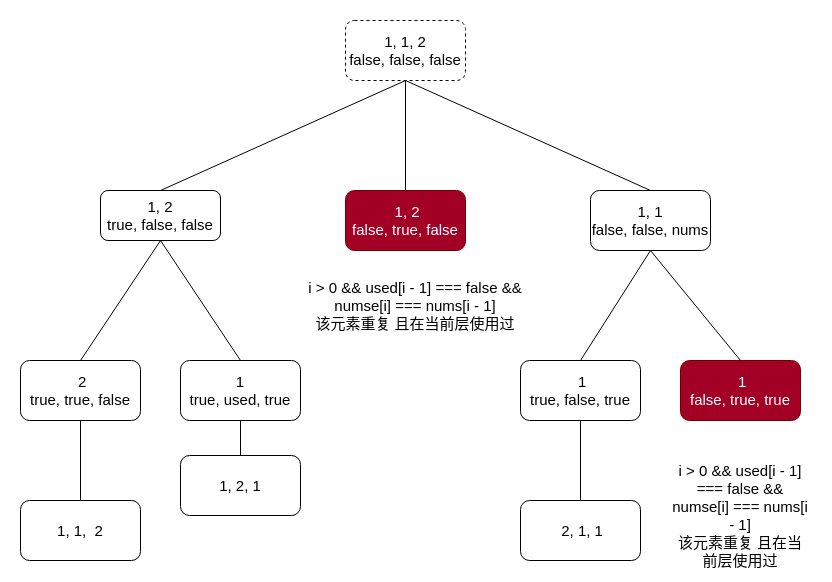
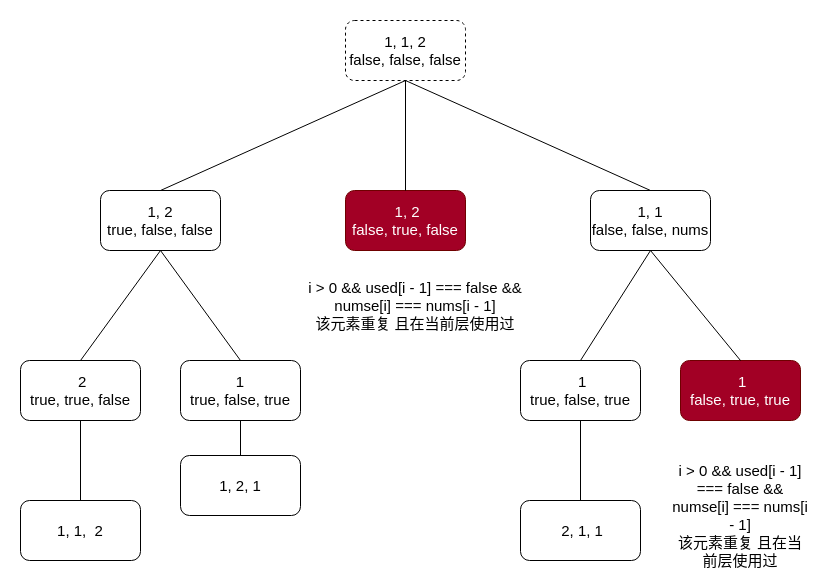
  <mxCell id="0" />
  <mxCell id="1" parent="0" />
  <mxCell id="2" value="&lt;font style=&quot;font-size: 15px;&quot;&gt;1, 1, 2&lt;br&gt;false, false, false&lt;br&gt;&lt;/font&gt;" style="rounded=1;whiteSpace=wrap;html=1;dashed=1;" vertex="1" parent="1"><mxGeometry x="345" y="20" width="120" height="60" as="geometry" /></mxCell>
- <mxCell id="3" value="&lt;font style=&quot;font-size: 15px;&quot;&gt;1, 2&lt;br&gt;true, false, false&lt;br&gt;&lt;/font&gt;" style="rounded=1;whiteSpace=wrap;html=1;" vertex="1" parent="1"><mxGeometry x="100" y="190" width="120" height="50" as="geometry" /></mxCell>
+ <mxCell id="3" value="&lt;font style=&quot;font-size: 15px;&quot;&gt;1, 2&lt;br&gt;true, false, false&lt;br&gt;&lt;/font&gt;" style="rounded=1;whiteSpace=wrap;html=1;" vertex="1" parent="1"><mxGeometry x="100" y="190" width="120" height="60" as="geometry" /></mxCell>
  <mxCell id="4" value="&lt;font style=&quot;font-size: 15px;&quot;&gt;&amp;nbsp;1, 2&lt;br&gt;false, true, false&lt;br&gt;&lt;/font&gt;" style="rounded=1;whiteSpace=wrap;html=1;fillColor=#a20025;fontColor=#ffffff;strokeColor=#6F0000;" vertex="1" parent="1"><mxGeometry x="345" y="190" width="120" height="60" as="geometry" /></mxCell>
  <mxCell id="5" value="&lt;font style=&quot;font-size: 15px;&quot;&gt;1, 1&lt;br&gt;false, false, nums&lt;br&gt;&lt;/font&gt;" style="rounded=1;whiteSpace=wrap;html=1;" vertex="1" parent="1"><mxGeometry x="590" y="190" width="120" height="60" as="geometry" /></mxCell>
  <mxCell id="6" value="&lt;font style=&quot;font-size: 15px;&quot;&gt;&amp;nbsp;2&lt;span style=&quot;color: rgba(0, 0, 0, 0); font-family: monospace; font-size: 0px; text-align: start;&quot;&gt;%3CmxGraphModel%3E%3Croot%3E%3CmxCell%20id%3D%220%22%2F%3E%3CmxCell%20id%3D%221%22%20parent%3D%220%22%2F%3E%3CmxCell%20id%3D%222%22%20value%3D%22%26lt%3Bfont%20style%3D%26quot%3Bfont-size%3A%2015px%3B%26quot%3B%26gt%3B1%2C%201%2C%202%26lt%3Bbr%26gt%3Bfalse%2C%20false%2C%20false%26lt%3Bbr%26gt%3B%26lt%3B%2Ffont%26gt%3B%22%20style%3D%22rounded%3D1%3BwhiteSpace%3Dwrap%3Bhtml%3D1%3B%22%20vertex%3D%221%22%20parent%3D%221%22%3E%3CmxGeometry%20x%3D%22365%22%20y%3D%22160%22%20width%3D%22120%22%20height%3D%2260%22%20as%3D%22geometry%22%2F%3E%3C%2FmxCell%3E%3C%2Froot%3E%3C%2FmxGraphModel%3E&lt;/span&gt;&lt;br&gt;true, true, false&lt;br&gt;&lt;/font&gt;" style="rounded=1;whiteSpace=wrap;html=1;" vertex="1" parent="1"><mxGeometry x="20" y="360" width="120" height="60" as="geometry" /></mxCell>
- <mxCell id="7" value="&lt;font style=&quot;font-size: 15px;&quot;&gt;1&lt;br&gt;true, used, true&lt;br&gt;&lt;/font&gt;" style="rounded=1;whiteSpace=wrap;html=1;" vertex="1" parent="1"><mxGeometry x="180" y="360" width="120" height="60" as="geometry" /></mxCell>
+ <mxCell id="7" value="&lt;font style=&quot;font-size: 15px;&quot;&gt;1&lt;br&gt;true, false, true&lt;br&gt;&lt;/font&gt;" style="rounded=1;whiteSpace=wrap;html=1;" vertex="1" parent="1"><mxGeometry x="180" y="360" width="120" height="60" as="geometry" /></mxCell>
  <mxCell id="8" value="" style="endArrow=none;html=1;fontSize=15;entryX=0.5;entryY=1;entryDx=0;entryDy=0;exitX=0.5;exitY=0;exitDx=0;exitDy=0;" edge="1" parent="1" source="3" target="2"><mxGeometry width="50" height="50" relative="1" as="geometry"><mxPoint x="380" y="280" as="sourcePoint" /><mxPoint x="430" y="230" as="targetPoint" /></mxGeometry></mxCell>
  <mxCell id="9" value="" style="endArrow=none;html=1;fontSize=15;entryX=0.5;entryY=1;entryDx=0;entryDy=0;" edge="1" parent="1" source="4" target="2"><mxGeometry width="50" height="50" relative="1" as="geometry"><mxPoint x="380" y="280" as="sourcePoint" /><mxPoint x="430" y="230" as="targetPoint" /></mxGeometry></mxCell>
  <mxCell id="10" value="" style="endArrow=none;html=1;fontSize=15;entryX=0.5;entryY=1;entryDx=0;entryDy=0;exitX=0.5;exitY=0;exitDx=0;exitDy=0;" edge="1" parent="1" source="5" target="2"><mxGeometry width="50" height="50" relative="1" as="geometry"><mxPoint x="380" y="280" as="sourcePoint" /><mxPoint x="430" y="230" as="targetPoint" /></mxGeometry></mxCell>
  <mxCell id="11" value="" style="endArrow=none;html=1;fontSize=15;entryX=0.5;entryY=1;entryDx=0;entryDy=0;exitX=0.5;exitY=0;exitDx=0;exitDy=0;" edge="1" parent="1" source="6" target="3"><mxGeometry width="50" height="50" relative="1" as="geometry"><mxPoint x="380" y="280" as="sourcePoint" /><mxPoint x="430" y="230" as="targetPoint" /></mxGeometry></mxCell>
  <mxCell id="12" value="" style="endArrow=none;html=1;fontSize=15;entryX=0.5;entryY=1;entryDx=0;entryDy=0;exitX=0.5;exitY=0;exitDx=0;exitDy=0;" edge="1" parent="1" source="7" target="3"><mxGeometry width="50" height="50" relative="1" as="geometry"><mxPoint x="380" y="280" as="sourcePoint" /><mxPoint x="430" y="230" as="targetPoint" /></mxGeometry></mxCell>
  <mxCell id="13" value="i &amp;gt; 0 &amp;amp;&amp;amp; used[i - 1] === false &amp;amp;&amp;amp; numse[i] === nums[i - 1]&lt;br&gt;该元素重复 且在当前层使用过" style="text;html=1;strokeColor=none;fillColor=none;align=center;verticalAlign=middle;whiteSpace=wrap;rounded=0;fontSize=15;" vertex="1" parent="1"><mxGeometry x="280" y="260" width="270" height="90" as="geometry" /></mxCell>
  <mxCell id="14" value="&lt;font style=&quot;font-size: 15px;&quot;&gt;1, 1,&amp;nbsp; 2&lt;span style=&quot;color: rgba(0, 0, 0, 0); font-family: monospace; font-size: 0px; text-align: start;&quot;&gt;%3CmxGraphModel%3E%3Croot%3E%3CmxCell%20id%3D%220%22%2F%3E%3CmxCell%20id%3D%221%22%20parent%3D%220%22%2F%3E%3CmxCell%20id%3D%222%22%20value%3D%22%26lt%3Bfont%20style%3D%26quot%3Bfont-size%3A%2015px%3B%26quot%3B%26gt%3B1%2C%201%2C%202%26lt%3Bbr%26gt%3Bfalse%2C%20false%2C%20false%26lt%3Bbr%26gt%3B%26lt%3B%2Ffont%26gt%3B%22%20style%3D%22rounded%3D1%3BwhiteSpace%3Dwrap%3Bhtml%3D1%3B%22%20vertex%3D%221%22%20parent%3D%221%22%3E%3CmxGeometry%20x%3D%22365%22%20y%3D%22160%22%20width%3D%22120%22%20height%3D%2260%22%20as%3D%22geometry%22%2F%3E%3C%2FmxCell%3E%3C%2Froot%3E%3C%2FmxGraphModel%3E&lt;/span&gt;&lt;br&gt;&lt;/font&gt;" style="rounded=1;whiteSpace=wrap;html=1;" vertex="1" parent="1"><mxGeometry x="20" y="500" width="120" height="60" as="geometry" /></mxCell>
  <mxCell id="15" value="&lt;font style=&quot;font-size: 15px;&quot;&gt;1, 2, 1&lt;br&gt;&lt;/font&gt;" style="rounded=1;whiteSpace=wrap;html=1;" vertex="1" parent="1"><mxGeometry x="180" y="455" width="120" height="60" as="geometry" /></mxCell>
  <mxCell id="16" value="" style="endArrow=none;html=1;fontSize=15;startSize=9;endSize=9;entryX=0.5;entryY=1;entryDx=0;entryDy=0;" edge="1" parent="1" source="14" target="6"><mxGeometry width="50" height="50" relative="1" as="geometry"><mxPoint x="380" y="260" as="sourcePoint" /><mxPoint x="430" y="210" as="targetPoint" /></mxGeometry></mxCell>
  <mxCell id="17" value="" style="endArrow=none;html=1;fontSize=15;startSize=9;endSize=9;entryX=0.5;entryY=1;entryDx=0;entryDy=0;exitX=0.5;exitY=0;exitDx=0;exitDy=0;" edge="1" parent="1" source="15" target="7"><mxGeometry width="50" height="50" relative="1" as="geometry"><mxPoint x="380" y="260" as="sourcePoint" /><mxPoint x="430" y="210" as="targetPoint" /></mxGeometry></mxCell>
  <mxCell id="18" value="&lt;font style=&quot;font-size: 15px;&quot;&gt;&amp;nbsp;1&lt;span style=&quot;color: rgba(0, 0, 0, 0); font-family: monospace; font-size: 0px; text-align: start;&quot;&gt;%3CmxGraphModel%3E%3Croot%3E%3CmxCell%20id%3D%220%22%2F%3E%3CmxCell%20id%3D%221%22%20parent%3D%220%22%2F%3E%3CmxCell%20id%3D%222%22%20value%3D%22%26lt%3Bfont%20style%3D%26quot%3Bfont-size%3A%2015px%3B%26quot%3B%26gt%3B1%2C%201%2C%202%26lt%3Bbr%26gt%3Bfalse%2C%20false%2C%20false%26lt%3Bbr%26gt%3B%26lt%3B%2Ffont%26gt%3B%22%20style%3D%22rounded%3D1%3BwhiteSpace%3Dwrap%3Bhtml%3D1%3B%22%20vertex%3D%221%22%20parent%3D%221%22%3E%3CmxGeometry%20x%3D%22365%22%20y%3D%22160%22%20width%3D%22120%22%20height%3D%2260%22%20as%3D%22geometry%22%2F%3E%3C%2FmxCell%3E%3C%2Froot%3E%3C%2FmxGraphModel%3E&lt;/span&gt;&lt;br&gt;true, false, true&lt;br&gt;&lt;/font&gt;" style="rounded=1;whiteSpace=wrap;html=1;" vertex="1" parent="1"><mxGeometry x="520" y="360" width="120" height="60" as="geometry" /></mxCell>
  <mxCell id="19" value="&lt;font style=&quot;font-size: 15px;&quot;&gt;&amp;nbsp;1&lt;span style=&quot;color: rgba(0, 0, 0, 0); font-family: monospace; font-size: 0px; text-align: start;&quot;&gt;%3CmxGraphModel%3E%3Croot%3E%3CmxCell%20id%3D%220%22%2F%3E%3CmxCell%20id%3D%221%22%20parent%3D%220%22%2F%3E%3CmxCell%20id%3D%222%22%20value%3D%22%26lt%3Bfont%20style%3D%26quot%3Bfont-size%3A%2015px%3B%26quot%3B%26gt%3B1%2C%201%2C%202%26lt%3Bbr%26gt%3Bfalse%2C%20false%2C%20false%26lt%3Bbr%26gt%3B%26lt%3B%2Ffont%26gt%3B%22%20style%3D%22rounded%3D1%3BwhiteSpace%3Dwrap%3Bhtml%3D1%3B%22%20vertex%3D%221%22%20parent%3D%221%22%3E%3CmxGeometry%20x%3D%22365%22%20y%3D%22160%22%20width%3D%22120%22%20height%3D%2260%22%20as%3D%22geometry%22%2F%3E%3C%2FmxCell%3E%3C%2Froot%3E%3C%2FmxGraphModel%3E&lt;/span&gt;&lt;br&gt;false, true, true&lt;br&gt;&lt;/font&gt;" style="rounded=1;whiteSpace=wrap;html=1;fillColor=#a20025;fontColor=#ffffff;strokeColor=#6F0000;" vertex="1" parent="1"><mxGeometry x="680" y="360" width="120" height="60" as="geometry" /></mxCell>
  <mxCell id="20" value="&lt;font style=&quot;font-size: 15px;&quot;&gt;&amp;nbsp;2, 1, 1&lt;span style=&quot;color: rgba(0, 0, 0, 0); font-family: monospace; font-size: 0px; text-align: start;&quot;&gt;%3CmxGraphModel%3E%3Croot%3E%3CmxCell%20id%3D%220%22%2F%3E%3CmxCell%20id%3D%221%22%20parent%3D%220%22%2F%3E%3CmxCell%20id%3D%222%22%20value%3D%22%26lt%3Bfont%20style%3D%26quot%3Bfont-size%3A%2015px%3B%26quot%3B%26gt%3B1%2C%201%2C%202%26lt%3Bbr%26gt%3Bfalse%2C%20false%2C%20false%26lt%3Bbr%26gt%3B%26lt%3B%2Ffont%26gt%3B%22%20style%3D%22rounded%3D1%3BwhiteSpace%3Dwrap%3Bhtml%3D1%3B%22%20vertex%3D%221%22%20parent%3D%221%22%3E%3CmxGeometry%20x%3D%22365%22%20y%3D%22160%22%20width%3D%22120%22%20height%3D%2260%22%20as%3D%22geometry%22%2F%3E%3C%2FmxCell%3E%3C%2Froot%3E%3C%2FmxGraphModel%3E&lt;/span&gt;&lt;br&gt;&lt;/font&gt;" style="rounded=1;whiteSpace=wrap;html=1;" vertex="1" parent="1"><mxGeometry x="520" y="500" width="120" height="60" as="geometry" /></mxCell>
  <mxCell id="21" value="" style="endArrow=none;html=1;fontSize=15;startSize=9;endSize=9;entryX=0.5;entryY=1;entryDx=0;entryDy=0;exitX=0.5;exitY=0;exitDx=0;exitDy=0;" edge="1" parent="1" source="18" target="5"><mxGeometry width="50" height="50" relative="1" as="geometry"><mxPoint x="380" y="260" as="sourcePoint" /><mxPoint x="430" y="210" as="targetPoint" /></mxGeometry></mxCell>
  <mxCell id="22" value="" style="endArrow=none;html=1;fontSize=15;startSize=9;endSize=9;entryX=0.5;entryY=1;entryDx=0;entryDy=0;exitX=0.5;exitY=0;exitDx=0;exitDy=0;" edge="1" parent="1" source="19" target="5"><mxGeometry width="50" height="50" relative="1" as="geometry"><mxPoint x="380" y="260" as="sourcePoint" /><mxPoint x="430" y="210" as="targetPoint" /></mxGeometry></mxCell>
  <mxCell id="23" value="" style="endArrow=none;html=1;fontSize=15;startSize=9;endSize=9;exitX=0.5;exitY=0;exitDx=0;exitDy=0;entryX=0.5;entryY=1;entryDx=0;entryDy=0;" edge="1" parent="1" source="20" target="18"><mxGeometry width="50" height="50" relative="1" as="geometry"><mxPoint x="380" y="270" as="sourcePoint" /><mxPoint x="590" y="430" as="targetPoint" /></mxGeometry></mxCell>
  <mxCell id="24" value="i &amp;gt; 0 &amp;amp;&amp;amp; used[i - 1] === false &amp;amp;&amp;amp; numse[i] === nums[i - 1]&lt;br&gt;该元素重复 且在当前层使用过" style="text;html=1;strokeColor=none;fillColor=none;align=center;verticalAlign=middle;whiteSpace=wrap;rounded=0;fontSize=15;" vertex="1" parent="1"><mxGeometry x="670" y="470" width="140" height="90" as="geometry" /></mxCell>
